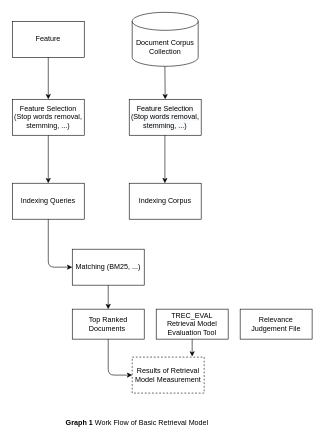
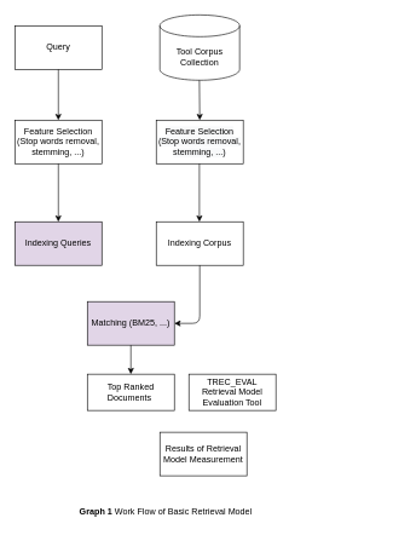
  <mxCell id="0" />
  <mxCell id="1" parent="0" />
- <mxCell id="2" value="Feature" style="rounded=0;whiteSpace=wrap;html=1;" parent="1" vertex="1"><mxGeometry x="20" y="35" width="120" height="60" as="geometry" /></mxCell>
+ <mxCell id="2" value="Query" style="rounded=0;whiteSpace=wrap;html=1;" parent="1" vertex="1"><mxGeometry x="20" y="35" width="120" height="60" as="geometry" /></mxCell>
  <mxCell id="3" value="Feature Selection (Stop words removal, stemming, ...)" style="rounded=0;whiteSpace=wrap;html=1;" parent="1" vertex="1"><mxGeometry x="20" y="165" width="120" height="60" as="geometry" /></mxCell>
- <mxCell id="4" value="Indexing Queries" style="rounded=0;whiteSpace=wrap;html=1;" vertex="1" parent="1"><mxGeometry x="20" y="305" width="120" height="60" as="geometry" /></mxCell>
+ <mxCell id="4" value="Indexing Queries" style="rounded=0;whiteSpace=wrap;html=1;fillColor=#e1d5e7;" vertex="1" parent="1"><mxGeometry x="20" y="305" width="120" height="60" as="geometry" /></mxCell>
  <mxCell id="5" value="" style="endArrow=classic;html=1;exitX=0.5;exitY=1;exitDx=0;exitDy=0;entryX=0.5;entryY=0;entryDx=0;entryDy=0;" edge="1" parent="1" source="2" target="3"><mxGeometry width="50" height="50" relative="1" as="geometry"><mxPoint x="200" y="155" as="sourcePoint" /><mxPoint x="250" y="105" as="targetPoint" /></mxGeometry></mxCell>
  <mxCell id="6" value="" style="endArrow=classic;html=1;exitX=0.5;exitY=1;exitDx=0;exitDy=0;entryX=0.5;entryY=0;entryDx=0;entryDy=0;" edge="1" parent="1" source="3" target="4"><mxGeometry width="50" height="50" relative="1" as="geometry"><mxPoint x="210" y="265" as="sourcePoint" /><mxPoint x="260" y="215" as="targetPoint" /></mxGeometry></mxCell>
- <mxCell id="7" value="Document Corpus Collection" style="shape=cylinder3;whiteSpace=wrap;html=1;boundedLbl=1;backgroundOutline=1;size=15;" vertex="1" parent="1"><mxGeometry x="220" y="20" width="110" height="90" as="geometry" /></mxCell>
+ <mxCell id="7" value="Tool Corpus Collection" style="shape=cylinder3;whiteSpace=wrap;html=1;boundedLbl=1;backgroundOutline=1;size=15;" vertex="1" parent="1"><mxGeometry x="220" y="20" width="110" height="90" as="geometry" /></mxCell>
  <mxCell id="8" value="&lt;span style=&quot;color: rgb(0, 0, 0); font-family: helvetica; font-size: 12px; font-style: normal; font-weight: normal; letter-spacing: normal; text-align: center; text-indent: 0px; text-transform: none; word-spacing: 0px; background-color: rgb(248, 249, 250); text-decoration: none; display: inline; float: none;&quot;&gt;Feature Selection (Stop words removal, stemming, ...)&lt;/span&gt;" style="rounded=0;whiteSpace=wrap;html=1;" vertex="1" parent="1"><mxGeometry x="215" y="165" width="120" height="60" as="geometry" /></mxCell>
  <mxCell id="9" value="" style="endArrow=classic;html=1;exitX=0.5;exitY=1;exitDx=0;exitDy=0;" edge="1" parent="1"><mxGeometry width="50" height="50" relative="1" as="geometry"><mxPoint x="274.5" y="110" as="sourcePoint" /><mxPoint x="275" y="165" as="targetPoint" /></mxGeometry></mxCell>
  <mxCell id="10" value="Indexing Corpus" style="rounded=0;whiteSpace=wrap;html=1;" vertex="1" parent="1"><mxGeometry x="215" y="305" width="120" height="60" as="geometry" /></mxCell>
  <mxCell id="11" value="" style="endArrow=classic;html=1;exitX=0.5;exitY=1;exitDx=0;exitDy=0;entryX=0.5;entryY=0;entryDx=0;entryDy=0;" edge="1" parent="1"><mxGeometry width="50" height="50" relative="1" as="geometry"><mxPoint x="274.5" y="225" as="sourcePoint" /><mxPoint x="274.5" y="305" as="targetPoint" /></mxGeometry></mxCell>
- <mxCell id="12" value="Matching (BM25, ...)" style="rounded=0;whiteSpace=wrap;html=1;" vertex="1" parent="1"><mxGeometry x="120" y="415" width="120" height="60" as="geometry" /></mxCell>
- <mxCell id="13" value="" style="endArrow=classic;html=1;exitX=0.5;exitY=1;exitDx=0;exitDy=0;entryX=0;entryY=0.5;entryDx=0;entryDy=0;" edge="1" parent="1" source="4" target="12"><mxGeometry width="50" height="50" relative="1" as="geometry"><mxPoint x="150" y="355" as="sourcePoint" /><mxPoint x="200" y="305" as="targetPoint" /><Array as="points"><mxPoint x="80" y="445" /></Array></mxGeometry></mxCell>
+ <mxCell id="12" value="Matching (BM25, ...)" style="rounded=0;whiteSpace=wrap;html=1;fillColor=#e1d5e7;" vertex="1" parent="1"><mxGeometry x="120" y="415" width="120" height="60" as="geometry" /></mxCell>
+ <mxCell id="14" value="" style="endArrow=classic;html=1;exitX=0.5;exitY=1;exitDx=0;exitDy=0;entryX=1;entryY=0.5;entryDx=0;entryDy=0;" edge="1" parent="1" source="10" target="12"><mxGeometry width="50" height="50" relative="1" as="geometry"><mxPoint x="260" y="465" as="sourcePoint" /><mxPoint x="310" y="415" as="targetPoint" /><Array as="points"><mxPoint x="275" y="445" /></Array></mxGeometry></mxCell>
  <mxCell id="15" value="" style="endArrow=classic;html=1;exitX=0.5;exitY=1;exitDx=0;exitDy=0;" edge="1" parent="1" source="12"><mxGeometry width="50" height="50" relative="1" as="geometry"><mxPoint x="150" y="355" as="sourcePoint" /><mxPoint x="180" y="515" as="targetPoint" /></mxGeometry></mxCell>
  <mxCell id="16" value="Top Ranked Documents&amp;nbsp;" style="rounded=0;whiteSpace=wrap;html=1;" vertex="1" parent="1"><mxGeometry x="120" y="515" width="120" height="50" as="geometry" /></mxCell>
- <mxCell id="17" value="Relevance Judgement File" style="rounded=0;whiteSpace=wrap;html=1;" vertex="1" parent="1"><mxGeometry x="400" y="515" width="120" height="50" as="geometry" /></mxCell>
- <mxCell id="18" value="Results of Retrieval Model Measurement" style="rounded=0;whiteSpace=wrap;html=1;dashed=1;" vertex="1" parent="1"><mxGeometry x="220" y="595" width="120" height="60" as="geometry" /></mxCell>
- <mxCell id="19" value="" style="endArrow=classic;html=1;exitX=0.5;exitY=1;exitDx=0;exitDy=0;entryX=0;entryY=0.5;entryDx=0;entryDy=0;" edge="1" parent="1" source="16" target="18"><mxGeometry width="50" height="50" relative="1" as="geometry"><mxPoint x="100" y="645" as="sourcePoint" /><mxPoint x="150" y="595" as="targetPoint" /><Array as="points"><mxPoint x="180" y="625" /></Array></mxGeometry></mxCell>
+ <mxCell id="18" value="Results of Retrieval Model Measurement" style="rounded=0;whiteSpace=wrap;html=1;" vertex="1" parent="1"><mxGeometry x="220" y="595" width="120" height="60" as="geometry" /></mxCell>
  <mxCell id="20" value="TREC_EVAL Retrieval Model Evaluation Tool" style="rounded=0;whiteSpace=wrap;html=1;" vertex="1" parent="1"><mxGeometry x="260" y="515" width="120" height="50" as="geometry" /></mxCell>
- <mxCell id="21" value="" style="endArrow=classic;html=1;exitX=0.5;exitY=1;exitDx=0;exitDy=0;entryX=0.833;entryY=-0.017;entryDx=0;entryDy=0;entryPerimeter=0;" edge="1" parent="1" source="20" target="18"><mxGeometry width="50" height="50" relative="1" as="geometry"><mxPoint x="250" y="375" as="sourcePoint" /><mxPoint x="300" y="325" as="targetPoint" /></mxGeometry></mxCell>
  <mxCell id="22" value="&lt;b&gt;Graph 1&lt;/b&gt; Work Flow of Basic Retrieval Model&amp;nbsp;" style="text;html=1;strokeColor=none;fillColor=none;align=center;verticalAlign=middle;whiteSpace=wrap;rounded=0;" vertex="1" parent="1"><mxGeometry x="90" y="695" width="280" height="20" as="geometry" /></mxCell>
